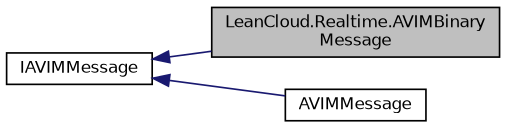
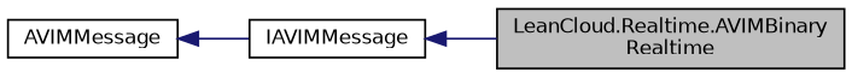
  digraph {
    rankdir=LR
    node [color=black fillcolor=white fontname=Helvetica fontsize=10 shape=record style=filled]
    edge [color=midnightblue dir=back fontname=Helvetica fontsize=10 labelfontname=Helvetica labelfontsize=10 style=solid]
-   n1 [fillcolor=grey75 fontcolor=black height=0.2 label="LeanCloud.Realtime.AVIMBinary\lMessage" width=0.4]
+   n1 [fillcolor=grey75 fontcolor=black height=0.2 label="LeanCloud.Realtime.AVIMBinary\lRealtime" width=0.4]
    n2 [height=0.2 label=AVIMMessage width=0.4]
    n3 [height=0.2 label=IAVIMMessage width=0.4]
    n3 -> n1
-   n3 -> n2
+   n2 -> n3
  }
